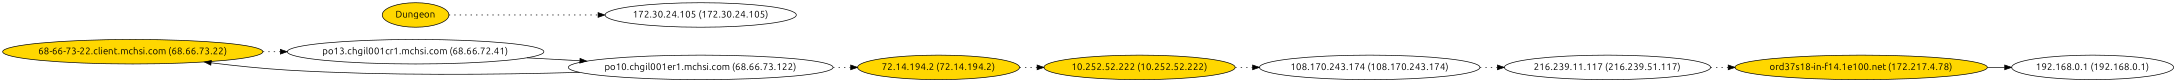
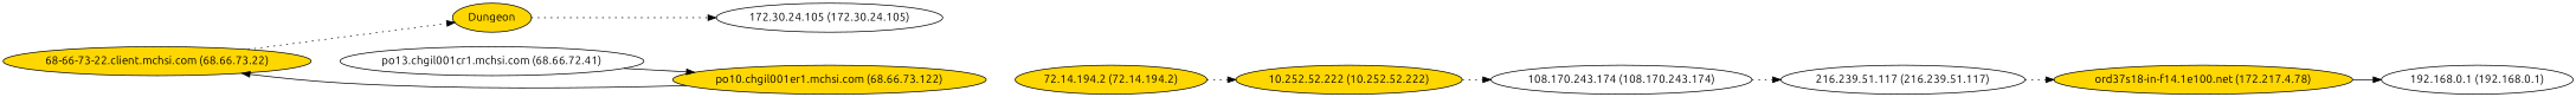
  digraph {
    fontname=Ubuntu
    rankdir=LR
    node [fillcolor=white fontname=Ubuntu style=filled]
    edge [fontname=Ubuntu style=dotted]
    Dungeon [fillcolor=gold]
    "172.30.24.105 (172.30.24.105)"
    "68-66-73-22.client.mchsi.com (68.66.73.22)" [fillcolor=gold]
    "po13.chgil001cr1.mchsi.com (68.66.72.41)"
-   "po10.chgil001er1.mchsi.com (68.66.73.122)"
+   "po10.chgil001er1.mchsi.com (68.66.73.122)" [fillcolor=gold]
    "72.14.194.2 (72.14.194.2)" [fillcolor=gold]
    "10.252.52.222 (10.252.52.222)" [fillcolor=gold]
    "108.170.243.174 (108.170.243.174)"
-   "216.239.51.117 (216.239.51.117)" [label="216.239.11.117 (216.239.51.117)"]
+   "216.239.51.117 (216.239.51.117)"
    "ord37s18-in-f14.1e100.net (172.217.4.78)" [fillcolor=gold]
    "192.168.0.1 (192.168.0.1)"
    Dungeon -> "172.30.24.105 (172.30.24.105)"
-   "68-66-73-22.client.mchsi.com (68.66.73.22)" -> "po13.chgil001cr1.mchsi.com (68.66.72.41)"
+   "68-66-73-22.client.mchsi.com (68.66.73.22)" -> Dungeon
    "po13.chgil001cr1.mchsi.com (68.66.72.41)" -> "po10.chgil001er1.mchsi.com (68.66.73.122)" [style=solid]
    "po10.chgil001er1.mchsi.com (68.66.73.122)" -> "68-66-73-22.client.mchsi.com (68.66.73.22)" [style=solid]
-   "po10.chgil001er1.mchsi.com (68.66.73.122)" -> "72.14.194.2 (72.14.194.2)"
    "72.14.194.2 (72.14.194.2)" -> "10.252.52.222 (10.252.52.222)"
    "10.252.52.222 (10.252.52.222)" -> "108.170.243.174 (108.170.243.174)"
    "108.170.243.174 (108.170.243.174)" -> "216.239.51.117 (216.239.51.117)"
    "216.239.51.117 (216.239.51.117)" -> "ord37s18-in-f14.1e100.net (172.217.4.78)"
    "ord37s18-in-f14.1e100.net (172.217.4.78)" -> "192.168.0.1 (192.168.0.1)" [style=solid]
  }
